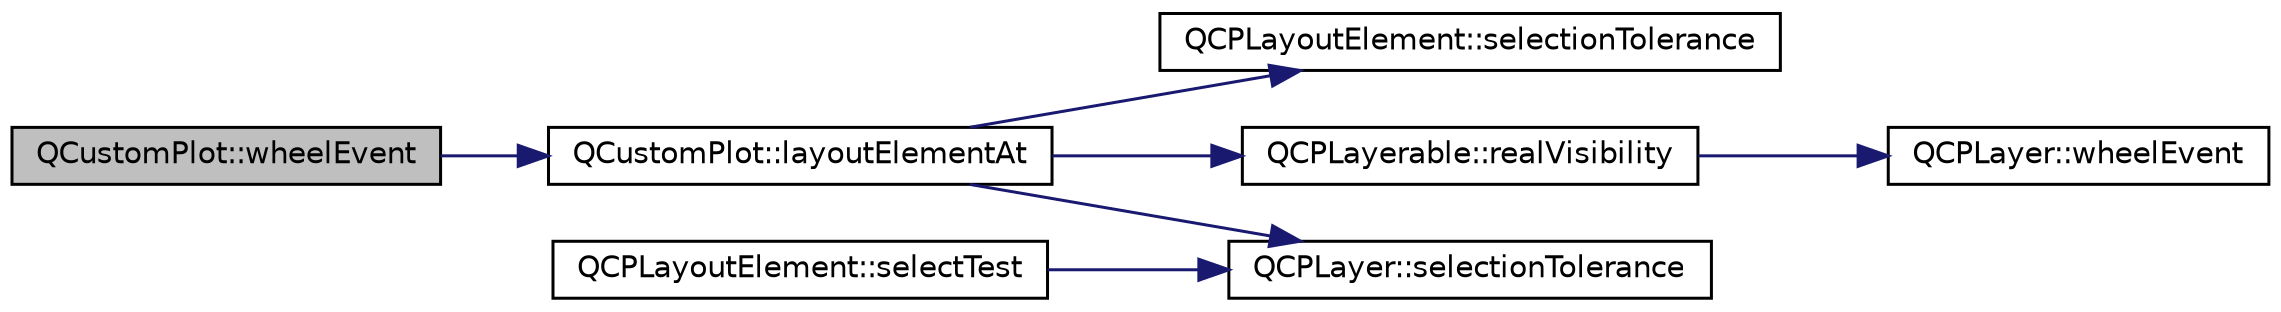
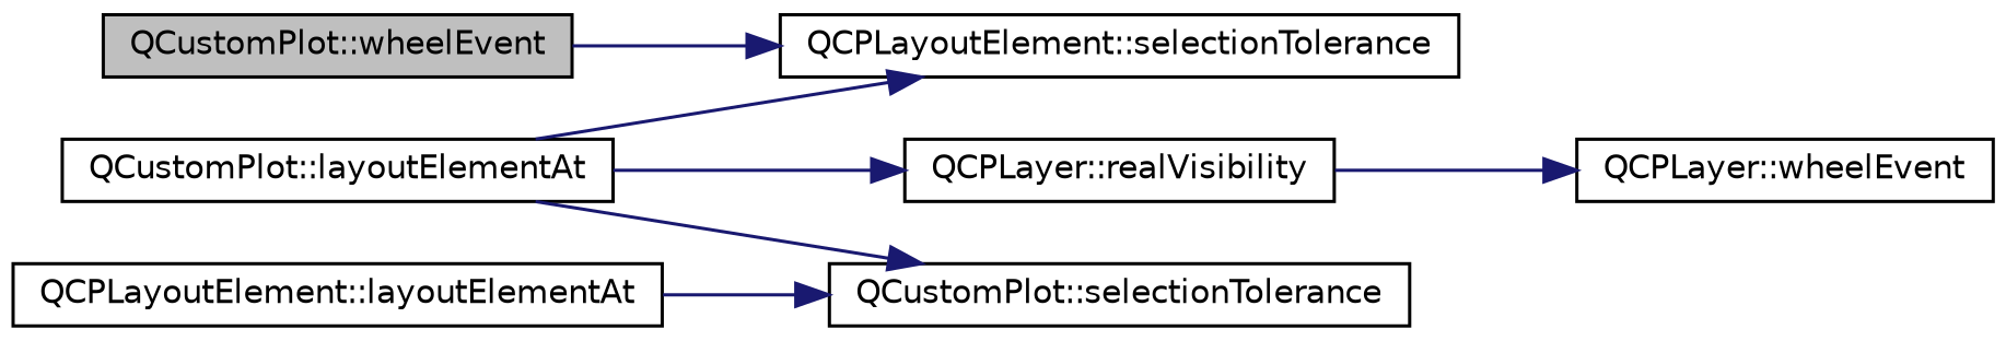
  digraph {
    rankdir=LR
    node [color=black fillcolor=white fontname=Helvetica fontsize=10 shape=record style=filled]
    edge [color=midnightblue fontname=Helvetica fontsize=10 labelfontname=Helvetica labelfontsize=10 style=solid]
    n1 [fillcolor=grey75 fontcolor=black height=0.2 label="QCustomPlot::wheelEvent" width=0.4]
    n2 [height=0.2 label="QCustomPlot::layoutElementAt" width=0.4]
    n3 [height=0.2 label="QCPLayoutElement::selectionTolerance" width=0.4]
-   n4 [height=0.2 label="QCPLayerable::realVisibility" width=0.4]
-   n5 [height=0.2 label="QCPLayer::selectionTolerance" width=0.4]
+   n4 [height=0.2 label="QCPLayer::realVisibility" width=0.4]
+   n5 [height=0.2 label="QCustomPlot::selectionTolerance" width=0.4]
    n6 [height=0.2 label="QCPLayer::wheelEvent" width=0.4]
-   n7 [height=0.2 label="QCPLayoutElement::selectTest" width=0.4]
-   n1 -> n2
+   n7 [height=0.2 label="QCPLayoutElement::layoutElementAt" width=0.4]
+   n1 -> n3
    n2 -> n3
    n2 -> n4
    n2 -> n5
    n4 -> n6
    n7 -> n5
  }
